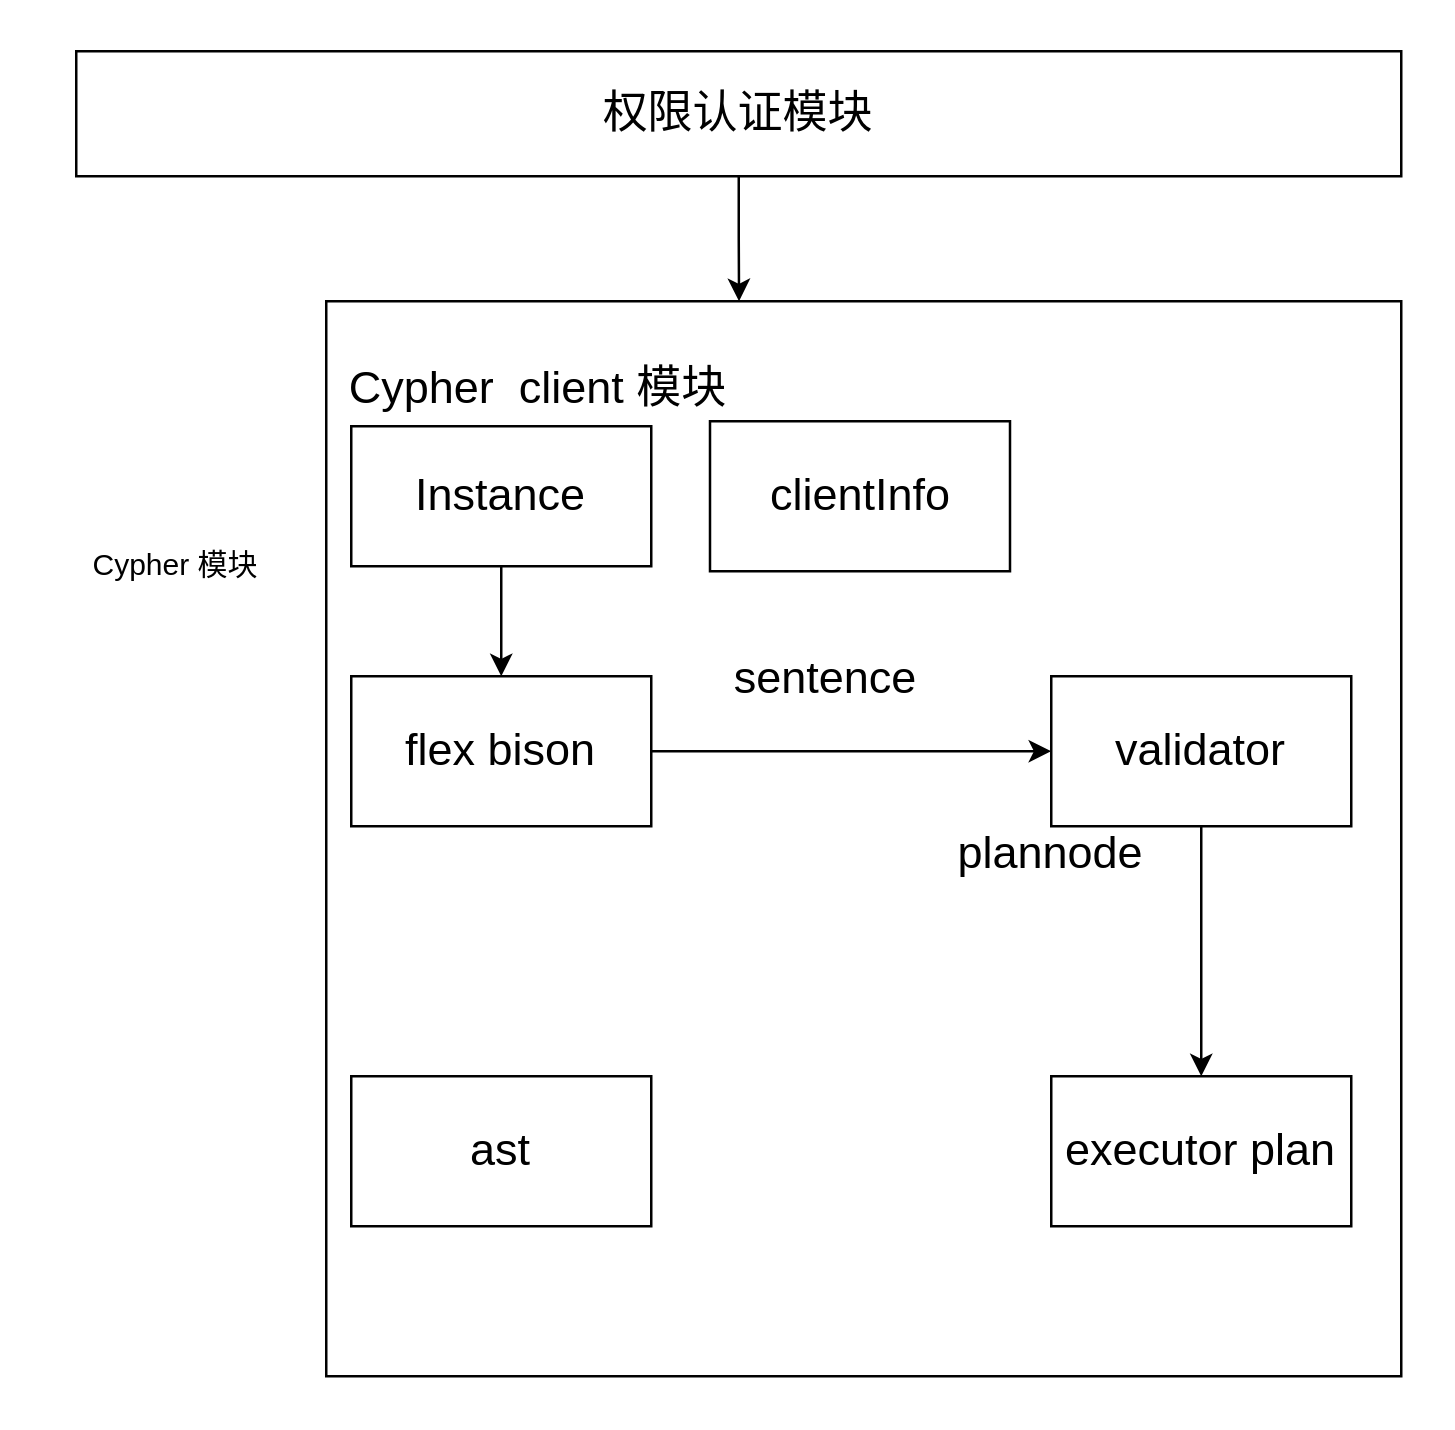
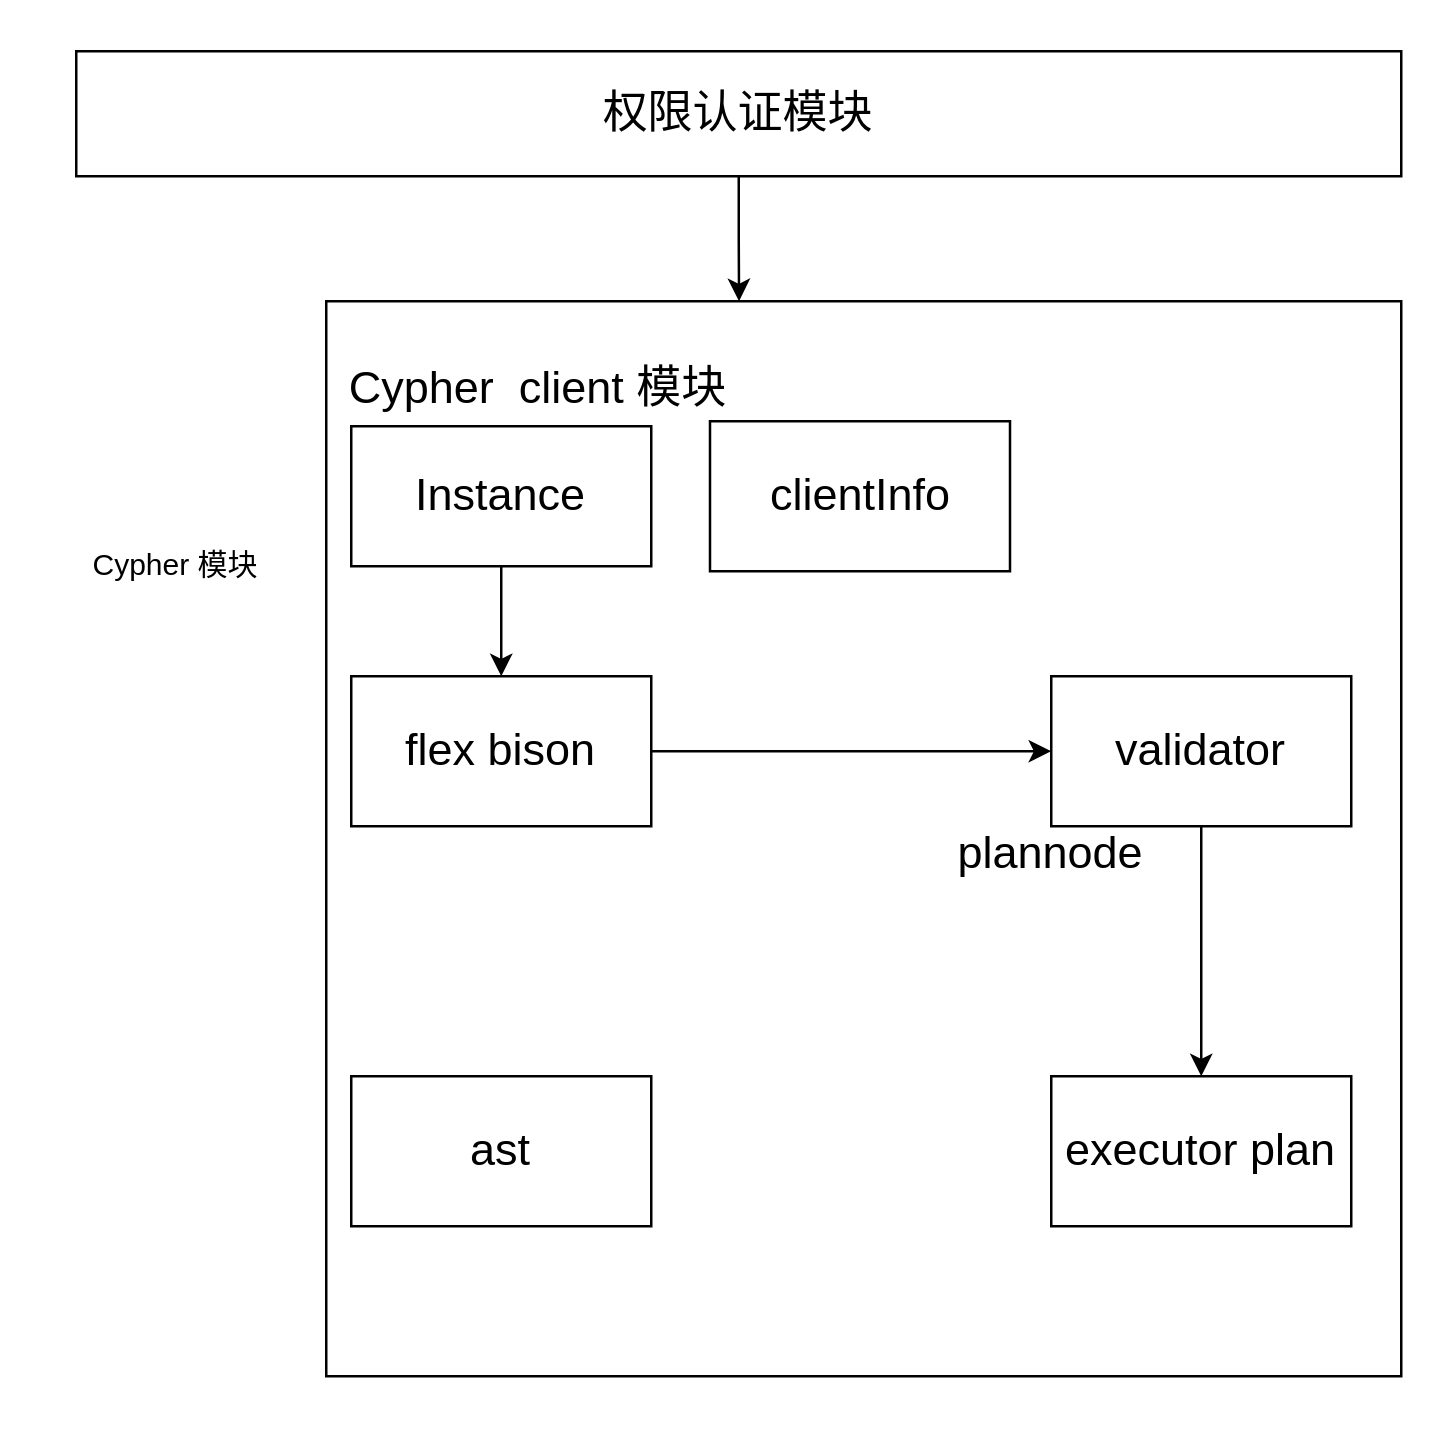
  <mxCell id="0" />
  <mxCell id="1" parent="0" />
  <mxCell id="2" value="" style="whiteSpace=wrap;html=1;aspect=fixed;" vertex="1" parent="1"><mxGeometry x="130" y="120" width="430" height="430" as="geometry" /></mxCell>
  <mxCell id="3" value="Cypher 模块" style="text;html=1;strokeColor=none;fillColor=none;align=center;verticalAlign=middle;whiteSpace=wrap;rounded=0;" vertex="1" parent="1"><mxGeometry x="20" y="211" width="100" height="30" as="geometry" /></mxCell>
  <mxCell id="4" style="edgeStyle=orthogonalEdgeStyle;rounded=0;orthogonalLoop=1;jettySize=auto;html=1;fontSize=18;" edge="1" parent="1" source="5" target="7"><mxGeometry relative="1" as="geometry" /></mxCell>
  <mxCell id="5" value="&lt;font style=&quot;font-size: 18px&quot;&gt;Instance&lt;/font&gt;" style="rounded=0;whiteSpace=wrap;html=1;" vertex="1" parent="1"><mxGeometry x="140" y="170" width="120" height="56" as="geometry" /></mxCell>
  <mxCell id="6" style="edgeStyle=orthogonalEdgeStyle;rounded=0;orthogonalLoop=1;jettySize=auto;html=1;exitX=1;exitY=0.5;exitDx=0;exitDy=0;entryX=0;entryY=0.5;entryDx=0;entryDy=0;fontSize=18;" edge="1" parent="1" source="7" target="9"><mxGeometry relative="1" as="geometry" /></mxCell>
  <mxCell id="7" value="flex bison" style="rounded=0;whiteSpace=wrap;html=1;fontSize=18;" vertex="1" parent="1"><mxGeometry x="140" y="270" width="120" height="60" as="geometry" /></mxCell>
  <mxCell id="8" style="edgeStyle=orthogonalEdgeStyle;rounded=0;orthogonalLoop=1;jettySize=auto;html=1;entryX=0.5;entryY=0;entryDx=0;entryDy=0;fontSize=18;" edge="1" parent="1" source="9" target="10"><mxGeometry relative="1" as="geometry" /></mxCell>
  <mxCell id="9" value="validator" style="rounded=0;whiteSpace=wrap;html=1;fontSize=18;" vertex="1" parent="1"><mxGeometry x="420" y="270" width="120" height="60" as="geometry" /></mxCell>
  <mxCell id="10" value="executor plan" style="rounded=0;whiteSpace=wrap;html=1;fontSize=18;" vertex="1" parent="1"><mxGeometry x="420" y="430" width="120" height="60" as="geometry" /></mxCell>
- <mxCell id="11" value="sentence" style="text;html=1;strokeColor=none;fillColor=none;align=center;verticalAlign=middle;whiteSpace=wrap;rounded=0;fontSize=18;" vertex="1" parent="1"><mxGeometry x="300" y="256" width="60" height="30" as="geometry" /></mxCell>
  <mxCell id="12" value="plannode" style="text;html=1;strokeColor=none;fillColor=none;align=center;verticalAlign=middle;whiteSpace=wrap;rounded=0;fontSize=18;" vertex="1" parent="1"><mxGeometry x="390" y="326" width="60" height="30" as="geometry" /></mxCell>
  <mxCell id="13" value="ast" style="rounded=0;whiteSpace=wrap;html=1;fontSize=18;" vertex="1" parent="1"><mxGeometry x="140" y="430" width="120" height="60" as="geometry" /></mxCell>
  <mxCell id="14" style="edgeStyle=orthogonalEdgeStyle;rounded=0;orthogonalLoop=1;jettySize=auto;html=1;entryX=0.384;entryY=0;entryDx=0;entryDy=0;entryPerimeter=0;fontSize=18;" edge="1" parent="1" source="15" target="2"><mxGeometry relative="1" as="geometry" /></mxCell>
  <mxCell id="15" value="权限认证模块" style="rounded=0;whiteSpace=wrap;html=1;fontSize=18;" vertex="1" parent="1"><mxGeometry x="30" y="20" width="530" height="50" as="geometry" /></mxCell>
  <mxCell id="16" value="Cypher&amp;nbsp; client 模块" style="text;html=1;strokeColor=none;fillColor=none;align=center;verticalAlign=middle;whiteSpace=wrap;rounded=0;fontSize=18;" vertex="1" parent="1"><mxGeometry x="120" y="140" width="190" height="30" as="geometry" /></mxCell>
  <mxCell id="17" value="clientInfo" style="rounded=0;whiteSpace=wrap;html=1;fontSize=18;" vertex="1" parent="1"><mxGeometry x="283.5" y="168" width="120" height="60" as="geometry" /></mxCell>
